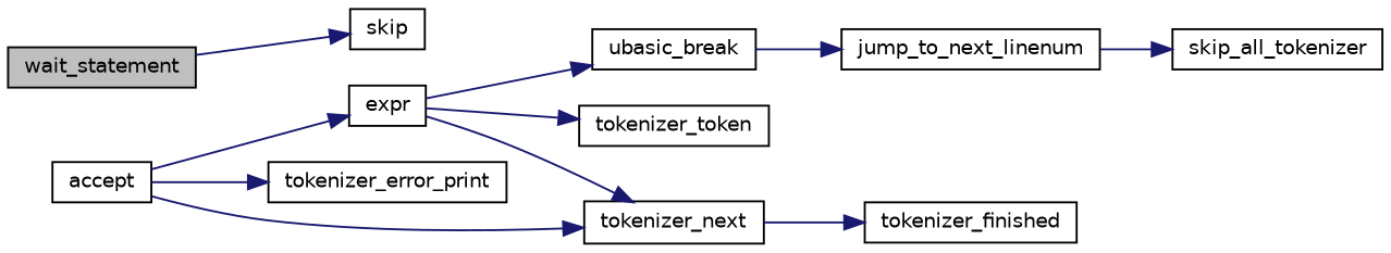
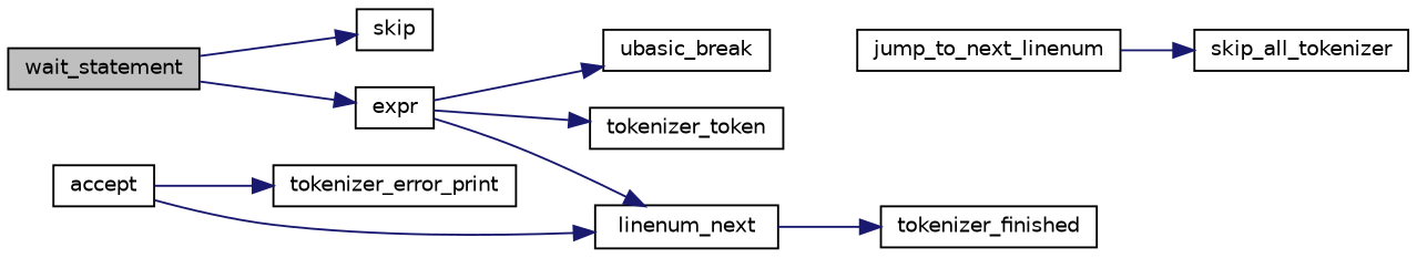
  digraph {
    rankdir=LR
    node [color=black fillcolor=white fontname=Helvetica fontsize=10 shape=record style=filled]
    edge [color=midnightblue fontname=Helvetica fontsize=10 labelfontname=Helvetica labelfontsize=10 style=solid]
    n1 [fillcolor=grey75 fontcolor=black height=0.2 label=wait_statement width=0.4]
    n2 [height=0.2 label=skip width=0.4]
    n3 [height=0.2 label=expr width=0.4]
    n4 [height=0.2 label=accept width=0.4]
    n5 [height=0.2 label=tokenizer_error_print width=0.4]
-   n6 [height=0.2 label=tokenizer_next width=0.4]
+   n6 [height=0.2 label=linenum_next width=0.4]
    n7 [height=0.2 label=tokenizer_token width=0.4]
    n8 [height=0.2 label=ubasic_break width=0.4]
    n9 [height=0.2 label=jump_to_next_linenum width=0.4]
    n10 [height=0.2 label=tokenizer_finished width=0.4]
    n11 [height=0.2 label=skip_all_tokenizer width=0.4]
    n1 -> n2
-   n4 -> n3
+   n1 -> n3
    n3 -> n6
    n3 -> n7
    n3 -> n8
    n4 -> n5
    n4 -> n6
    n6 -> n10
-   n8 -> n9
    n9 -> n11
  }
